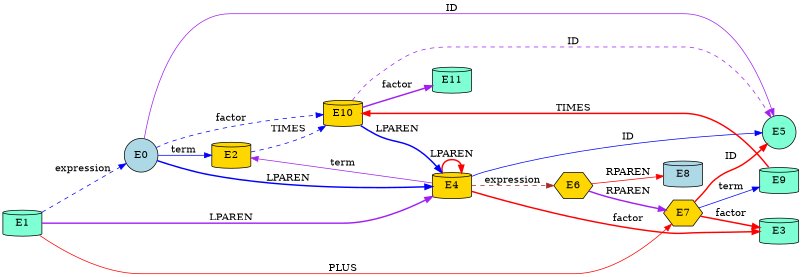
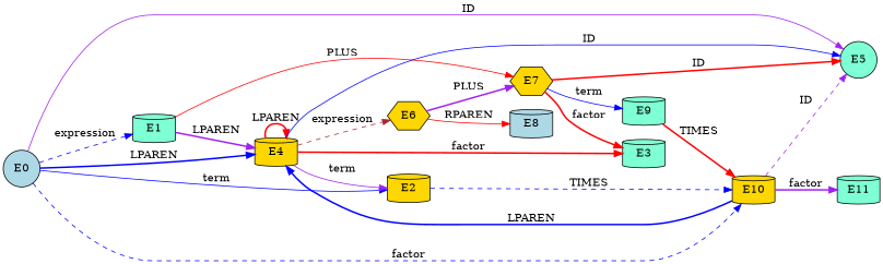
  digraph {
    rankdir=LR
    node [fillcolor=aquamarine shape=cylinder style=filled]
    edge [color=blue style=bold]
    n1 [fillcolor=lightblue label=E0 shape=circle]
    n2 [label=E1]
    n3 [fillcolor=gold label=E2]
    n4 [fillcolor=gold label=E4]
    n5 [label=E5 shape=circle]
    n6 [fillcolor=gold label=E10]
    n7 [fillcolor=gold label=E7 shape=hexagon]
    n8 [label=E3]
    n9 [fillcolor=gold label=E6 shape=hexagon]
    n10 [label=E9]
    n11 [label=E11]
    n12 [fillcolor=lightblue label=E8]
-   n2 -> n1 [label=expression style=dashed]
+   n1 -> n2 [label=expression style=dashed]
    n1 -> n3 [label=term style=solid]
    n1 -> n4 [label=LPAREN]
    n1 -> n5 [color=purple label=ID style=solid]
    n1 -> n6 [label=factor style=dashed]
    n2 -> n4 [color=purple label=LPAREN]
    n2 -> n7 [color=red label=PLUS style=solid]
    n3 -> n6 [label=TIMES style=dashed]
    n4 -> n3 [color=purple label=term style=solid]
    n4 -> n4 [color=red label=LPAREN]
    n4 -> n5 [label=ID style=solid]
    n4 -> n8 [color=red label=factor]
    n4 -> n9 [color=brown label=expression style=dashed]
    n6 -> n4 [label=LPAREN]
    n6 -> n5 [color=purple label=ID style=dashed]
    n6 -> n11 [color=purple label=factor]
    n7 -> n5 [color=red label=ID]
    n7 -> n8 [color=red label=factor]
    n7 -> n10 [label=term style=solid]
-   n9 -> n7 [color=purple label=RPAREN]
+   n9 -> n7 [color=purple label=PLUS]
    n9 -> n12 [color=red label=RPAREN style=solid]
    n10 -> n6 [color=red label=TIMES]
  }
